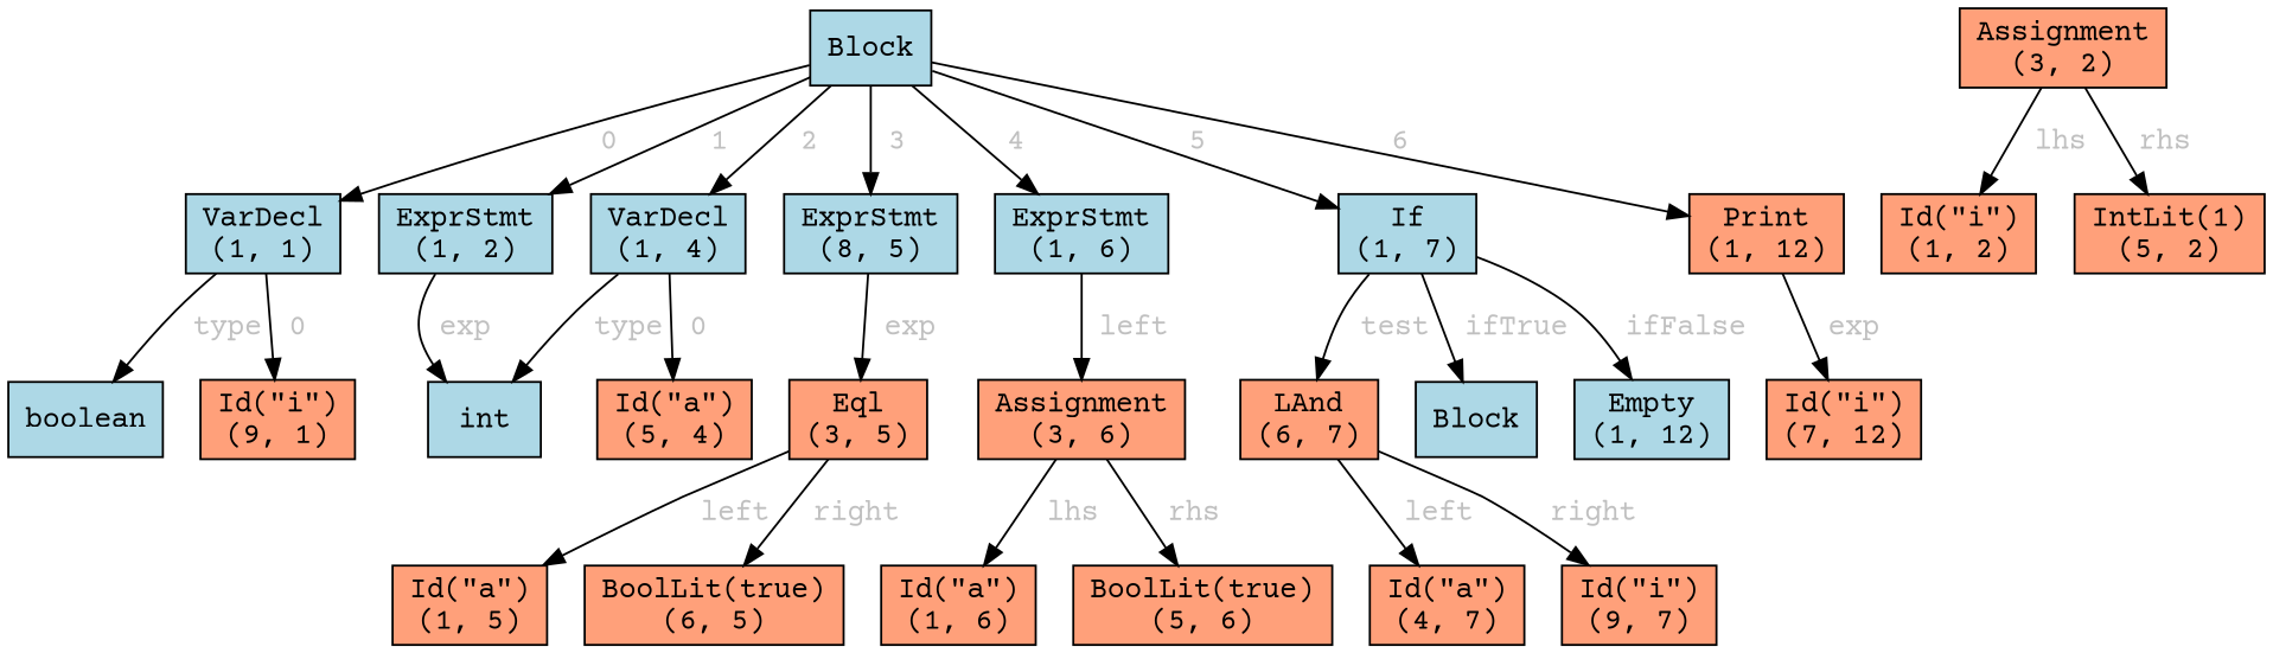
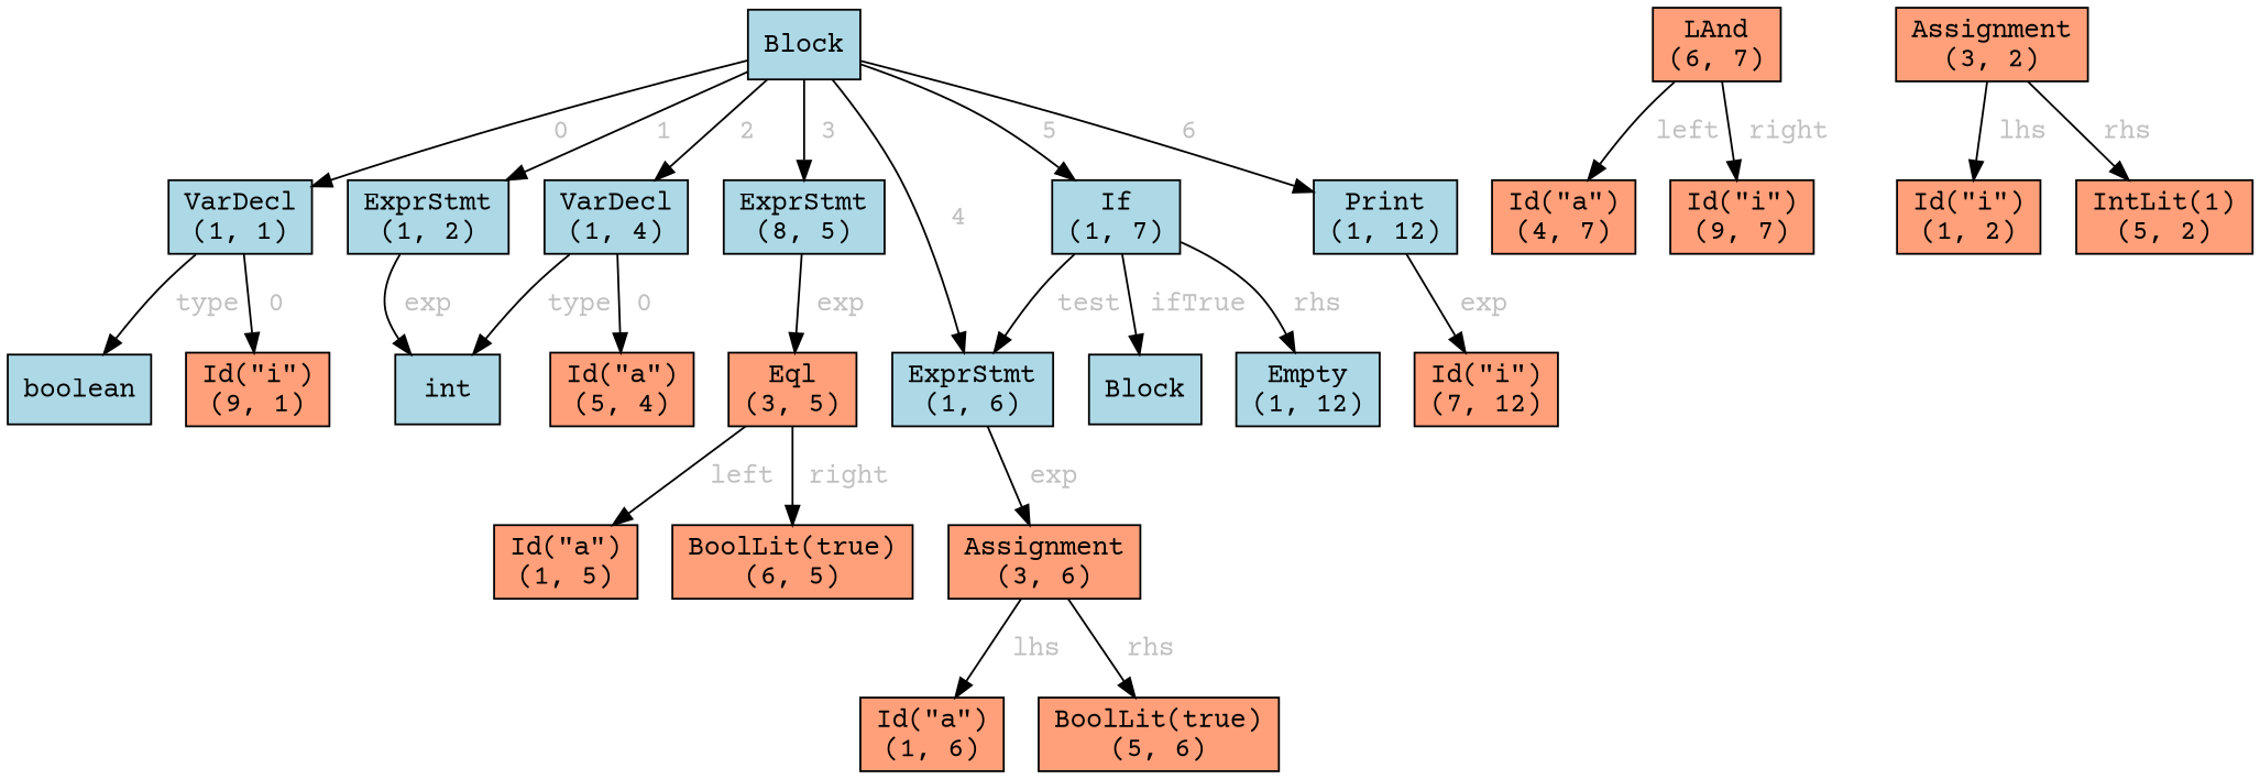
  digraph {
    fontname="Courier Prime"
    node [fillcolor=lightsalmon fontname="Courier Prime" shape=box style=filled]
    edge [fontcolor=gray fontname="Courier Prime"]
    n1 [fillcolor=lightblue label=Block]
    n2 [fillcolor=lightblue label="VarDecl\n(1, 1)"]
    n3 [fillcolor=lightblue label="ExprStmt\n(1, 2)"]
    n4 [fillcolor=lightblue label="VarDecl\n(1, 4)"]
    n5 [fillcolor=lightblue label="ExprStmt\n(8, 5)"]
    n6 [fillcolor=lightblue label="ExprStmt\n(1, 6)"]
    n7 [fillcolor=lightblue label="If\n(1, 7)"]
-   n8 [label="Print\n(1, 12)"]
+   n8 [fillcolor=lightblue label="Print\n(1, 12)"]
    n9 [fillcolor=lightblue label=boolean]
    n10 [label="Id(\"i\")\n(9, 1)"]
    n11 [fillcolor=lightblue label=int]
    n12 [label="Id(\"a\")\n(5, 4)"]
    n13 [label="Eql\n(3, 5)"]
    n14 [label="Assignment\n(3, 6)"]
    n15 [label="LAnd\n(6, 7)"]
    n16 [fillcolor=lightblue label=Block]
    n17 [fillcolor=lightblue label="Empty\n(1, 12)"]
    n18 [label="Id(\"i\")\n(7, 12)"]
    n19 [label="Assignment\n(3, 2)"]
    n20 [label="Id(\"i\")\n(1, 2)"]
    n21 [label="IntLit(1)\n(5, 2)"]
    n22 [label="Id(\"a\")\n(1, 5)"]
    n23 [label="BoolLit(true)\n(6, 5)"]
    n24 [label="Id(\"a\")\n(1, 6)"]
    n25 [label="BoolLit(true)\n(5, 6)"]
    n26 [label="Id(\"a\")\n(4, 7)"]
    n27 [label="Id(\"i\")\n(9, 7)"]
    n1 -> n2 [label=" 0"]
    n1 -> n3 [label=" 1"]
    n1 -> n4 [label=" 2"]
    n1 -> n5 [label=" 3"]
    n1 -> n6 [label=" 4"]
    n1 -> n7 [label=" 5"]
    n1 -> n8 [label=" 6"]
    n2 -> n9 [label=" type"]
    n2 -> n10 [label=" 0"]
    n3 -> n11 [label=" exp"]
    n4 -> n11 [label=" type"]
    n4 -> n12 [label=" 0"]
    n5 -> n13 [label=" exp"]
-   n6 -> n14 [label=" left"]
-   n7 -> n15 [label=" test"]
+   n6 -> n14 [label=" exp"]
+   n7 -> n6 [label=" test"]
    n7 -> n16 [label=" ifTrue"]
-   n7 -> n17 [label=" ifFalse"]
+   n7 -> n17 [label=" rhs"]
    n8 -> n18 [label=" exp"]
    n13 -> n22 [label=" left"]
    n13 -> n23 [label=" right"]
    n14 -> n24 [label=" lhs"]
    n14 -> n25 [label=" rhs"]
    n15 -> n26 [label=" left"]
    n15 -> n27 [label=" right"]
    n19 -> n20 [label=" lhs"]
    n19 -> n21 [label=" rhs"]
  }
